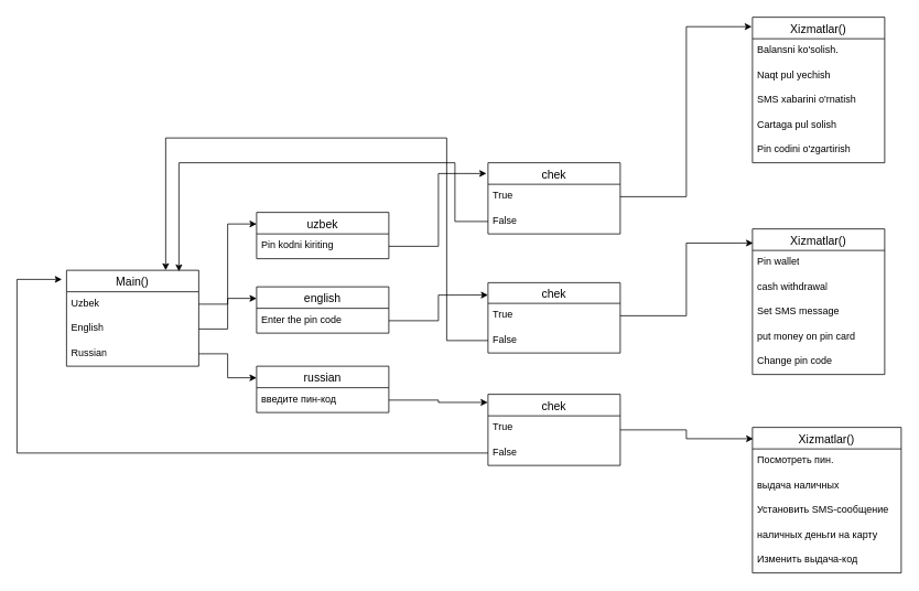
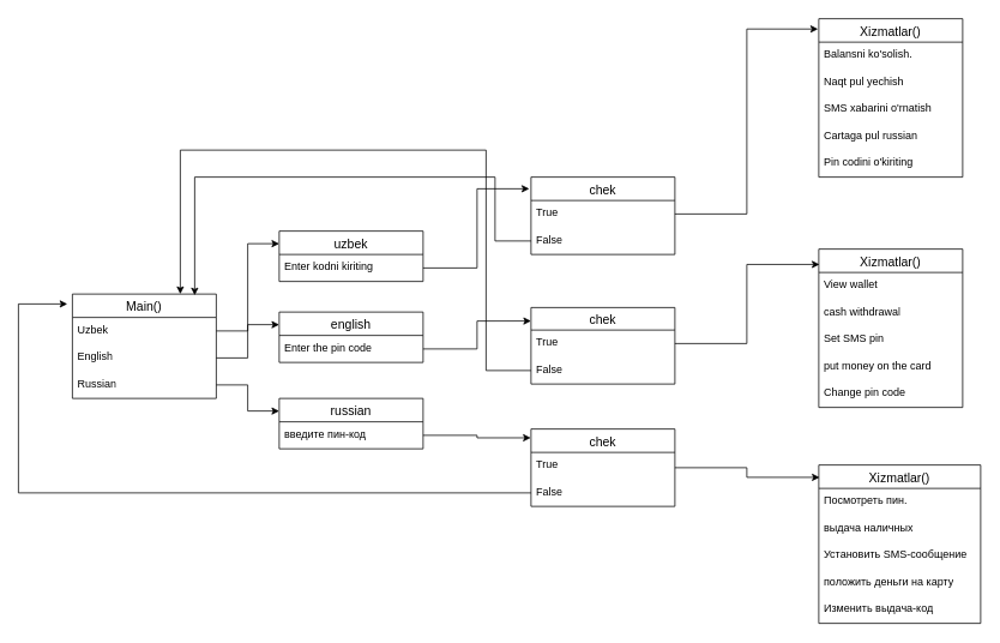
  <mxCell id="0" />
  <mxCell id="1" parent="0" />
  <mxCell id="2" value="Main()" style="swimlane;fontStyle=0;childLayout=stackLayout;horizontal=1;startSize=26;horizontalStack=0;resizeParent=1;resizeParentMax=0;resizeLast=0;collapsible=1;marginBottom=0;align=center;fontSize=14;" vertex="1" parent="1"><mxGeometry x="80" y="326" width="160" height="116" as="geometry" /></mxCell>
  <mxCell id="3" value="Uzbek" style="text;strokeColor=none;fillColor=none;spacingLeft=4;spacingRight=4;overflow=hidden;rotatable=0;points=[[0,0.5],[1,0.5]];portConstraint=eastwest;fontSize=12;whiteSpace=wrap;html=1;" vertex="1" parent="2"><mxGeometry y="26" width="160" height="30" as="geometry" /></mxCell>
  <mxCell id="4" value="English" style="text;strokeColor=none;fillColor=none;spacingLeft=4;spacingRight=4;overflow=hidden;rotatable=0;points=[[0,0.5],[1,0.5]];portConstraint=eastwest;fontSize=12;whiteSpace=wrap;html=1;" vertex="1" parent="2"><mxGeometry y="56" width="160" height="30" as="geometry" /></mxCell>
  <mxCell id="5" value="Russian" style="text;strokeColor=none;fillColor=none;spacingLeft=4;spacingRight=4;overflow=hidden;rotatable=0;points=[[0,0.5],[1,0.5]];portConstraint=eastwest;fontSize=12;whiteSpace=wrap;html=1;" vertex="1" parent="2"><mxGeometry y="86" width="160" height="30" as="geometry" /></mxCell>
  <mxCell id="6" value="uzbek" style="swimlane;fontStyle=0;childLayout=stackLayout;horizontal=1;startSize=26;horizontalStack=0;resizeParent=1;resizeParentMax=0;resizeLast=0;collapsible=1;marginBottom=0;align=center;fontSize=14;" vertex="1" parent="1"><mxGeometry x="310" y="256" width="160" height="56" as="geometry" /></mxCell>
- <mxCell id="7" value="Pin kodni kiriting&amp;nbsp;" style="text;strokeColor=none;fillColor=none;spacingLeft=4;spacingRight=4;overflow=hidden;rotatable=0;points=[[0,0.5],[1,0.5]];portConstraint=eastwest;fontSize=12;whiteSpace=wrap;html=1;" vertex="1" parent="6"><mxGeometry y="26" width="160" height="30" as="geometry" /></mxCell>
+ <mxCell id="7" value="Enter kodni kiriting&amp;nbsp;" style="text;strokeColor=none;fillColor=none;spacingLeft=4;spacingRight=4;overflow=hidden;rotatable=0;points=[[0,0.5],[1,0.5]];portConstraint=eastwest;fontSize=12;whiteSpace=wrap;html=1;" vertex="1" parent="6"><mxGeometry y="26" width="160" height="30" as="geometry" /></mxCell>
  <mxCell id="8" value="english" style="swimlane;fontStyle=0;childLayout=stackLayout;horizontal=1;startSize=26;horizontalStack=0;resizeParent=1;resizeParentMax=0;resizeLast=0;collapsible=1;marginBottom=0;align=center;fontSize=14;" vertex="1" parent="1"><mxGeometry x="310" y="346" width="160" height="56" as="geometry" /></mxCell>
  <mxCell id="9" value="Enter the pin code" style="text;strokeColor=none;fillColor=none;spacingLeft=4;spacingRight=4;overflow=hidden;rotatable=0;points=[[0,0.5],[1,0.5]];portConstraint=eastwest;fontSize=12;whiteSpace=wrap;html=1;" vertex="1" parent="8"><mxGeometry y="26" width="160" height="30" as="geometry" /></mxCell>
  <mxCell id="10" value="russian" style="swimlane;fontStyle=0;childLayout=stackLayout;horizontal=1;startSize=26;horizontalStack=0;resizeParent=1;resizeParentMax=0;resizeLast=0;collapsible=1;marginBottom=0;align=center;fontSize=14;" vertex="1" parent="1"><mxGeometry x="310" y="442" width="160" height="56" as="geometry" /></mxCell>
  <mxCell id="11" value="введите пин-код" style="text;strokeColor=none;fillColor=none;spacingLeft=4;spacingRight=4;overflow=hidden;rotatable=0;points=[[0,0.5],[1,0.5]];portConstraint=eastwest;fontSize=12;whiteSpace=wrap;html=1;" vertex="1" parent="10"><mxGeometry y="26" width="160" height="30" as="geometry" /></mxCell>
  <mxCell id="12" value="chek" style="swimlane;fontStyle=0;childLayout=stackLayout;horizontal=1;startSize=26;horizontalStack=0;resizeParent=1;resizeParentMax=0;resizeLast=0;collapsible=1;marginBottom=0;align=center;fontSize=14;" vertex="1" parent="1"><mxGeometry x="590" y="196" width="160" height="86" as="geometry" /></mxCell>
  <mxCell id="13" value="True" style="text;strokeColor=none;fillColor=none;spacingLeft=4;spacingRight=4;overflow=hidden;rotatable=0;points=[[0,0.5],[1,0.5]];portConstraint=eastwest;fontSize=12;whiteSpace=wrap;html=1;" vertex="1" parent="12"><mxGeometry y="26" width="160" height="30" as="geometry" /></mxCell>
  <mxCell id="14" value="False" style="text;strokeColor=none;fillColor=none;spacingLeft=4;spacingRight=4;overflow=hidden;rotatable=0;points=[[0,0.5],[1,0.5]];portConstraint=eastwest;fontSize=12;whiteSpace=wrap;html=1;" vertex="1" parent="12"><mxGeometry y="56" width="160" height="30" as="geometry" /></mxCell>
  <mxCell id="15" value="chek" style="swimlane;fontStyle=0;childLayout=stackLayout;horizontal=1;startSize=25;horizontalStack=0;resizeParent=1;resizeParentMax=0;resizeLast=0;collapsible=1;marginBottom=0;align=center;fontSize=14;" vertex="1" parent="1"><mxGeometry x="590" y="341" width="160" height="85" as="geometry" /></mxCell>
  <mxCell id="16" value="True" style="text;strokeColor=none;fillColor=none;spacingLeft=4;spacingRight=4;overflow=hidden;rotatable=0;points=[[0,0.5],[1,0.5]];portConstraint=eastwest;fontSize=12;whiteSpace=wrap;html=1;" vertex="1" parent="15"><mxGeometry y="25" width="160" height="30" as="geometry" /></mxCell>
  <mxCell id="17" value="False" style="text;strokeColor=none;fillColor=none;spacingLeft=4;spacingRight=4;overflow=hidden;rotatable=0;points=[[0,0.5],[1,0.5]];portConstraint=eastwest;fontSize=12;whiteSpace=wrap;html=1;" vertex="1" parent="15"><mxGeometry y="55" width="160" height="30" as="geometry" /></mxCell>
  <mxCell id="18" value="chek" style="swimlane;fontStyle=0;childLayout=stackLayout;horizontal=1;startSize=26;horizontalStack=0;resizeParent=1;resizeParentMax=0;resizeLast=0;collapsible=1;marginBottom=0;align=center;fontSize=14;" vertex="1" parent="1"><mxGeometry x="590" y="476" width="160" height="86" as="geometry" /></mxCell>
  <mxCell id="19" value="True" style="text;strokeColor=none;fillColor=none;spacingLeft=4;spacingRight=4;overflow=hidden;rotatable=0;points=[[0,0.5],[1,0.5]];portConstraint=eastwest;fontSize=12;whiteSpace=wrap;html=1;" vertex="1" parent="18"><mxGeometry y="26" width="160" height="30" as="geometry" /></mxCell>
  <mxCell id="20" value="False" style="text;strokeColor=none;fillColor=none;spacingLeft=4;spacingRight=4;overflow=hidden;rotatable=0;points=[[0,0.5],[1,0.5]];portConstraint=eastwest;fontSize=12;whiteSpace=wrap;html=1;" vertex="1" parent="18"><mxGeometry y="56" width="160" height="30" as="geometry" /></mxCell>
  <mxCell id="21" value="Xizmatlar()" style="swimlane;fontStyle=0;childLayout=stackLayout;horizontal=1;startSize=26;horizontalStack=0;resizeParent=1;resizeParentMax=0;resizeLast=0;collapsible=1;marginBottom=0;align=center;fontSize=14;" vertex="1" parent="1"><mxGeometry x="910" y="20" width="160" height="176" as="geometry" /></mxCell>
  <mxCell id="22" value="Balansni ko'solish." style="text;strokeColor=none;fillColor=none;spacingLeft=4;spacingRight=4;overflow=hidden;rotatable=0;points=[[0,0.5],[1,0.5]];portConstraint=eastwest;fontSize=12;whiteSpace=wrap;html=1;" vertex="1" parent="21"><mxGeometry y="26" width="160" height="30" as="geometry" /></mxCell>
  <mxCell id="23" value="Naqt pul yechish" style="text;strokeColor=none;fillColor=none;spacingLeft=4;spacingRight=4;overflow=hidden;rotatable=0;points=[[0,0.5],[1,0.5]];portConstraint=eastwest;fontSize=12;whiteSpace=wrap;html=1;" vertex="1" parent="21"><mxGeometry y="56" width="160" height="30" as="geometry" /></mxCell>
  <mxCell id="24" value="SMS xabarini o'rnatish&lt;span style=&quot;color: rgba(0, 0, 0, 0); font-family: monospace; font-size: 0px; text-wrap: nowrap;&quot;&gt;%3CmxGraphModel%3E%3Croot%3E%3CmxCell%20id%3D%220%22%2F%3E%3CmxCell%20id%3D%221%22%20parent%3D%220%22%2F%3E%3CmxCell%20id%3D%222%22%20value%3D%22Main()%22%20style%3D%22swimlane%3BfontStyle%3D0%3BchildLayout%3DstackLayout%3Bhorizontal%3D1%3BstartSize%3D26%3BhorizontalStack%3D0%3BresizeParent%3D1%3BresizeParentMax%3D0%3BresizeLast%3D0%3Bcollapsible%3D1%3BmarginBottom%3D0%3Balign%3Dcenter%3BfontSize%3D14%3B%22%20vertex%3D%221%22%20parent%3D%221%22%3E%3CmxGeometry%20x%3D%2250%22%20y%3D%22250%22%20width%3D%22160%22%20height%3D%22116%22%20as%3D%22geometry%22%2F%3E%3C%2FmxCell%3E%3CmxCell%20id%3D%223%22%20value%3D%22Uzbek%22%20style%3D%22text%3BstrokeColor%3Dnone%3BfillColor%3Dnone%3BspacingLeft%3D4%3BspacingRight%3D4%3Boverflow%3Dhidden%3Brotatable%3D0%3Bpoints%3D%5B%5B0%2C0.5%5D%2C%5B1%2C0.5%5D%5D%3BportConstraint%3Deastwest%3BfontSize%3D12%3BwhiteSpace%3Dwrap%3Bhtml%3D1%3B%22%20vertex%3D%221%22%20parent%3D%222%22%3E%3CmxGeometry%20y%3D%2226%22%20width%3D%22160%22%20height%3D%2230%22%20as%3D%22geometry%22%2F%3E%3C%2FmxCell%3E%3CmxCell%20id%3D%224%22%20value%3D%22English%22%20style%3D%22text%3BstrokeColor%3Dnone%3BfillColor%3Dnone%3BspacingLeft%3D4%3BspacingRight%3D4%3Boverflow%3Dhidden%3Brotatable%3D0%3Bpoints%3D%5B%5B0%2C0.5%5D%2C%5B1%2C0.5%5D%5D%3BportConstraint%3Deastwest%3BfontSize%3D12%3BwhiteSpace%3Dwrap%3Bhtml%3D1%3B%22%20vertex%3D%221%22%20parent%3D%222%22%3E%3CmxGeometry%20y%3D%2256%22%20width%3D%22160%22%20height%3D%2230%22%20as%3D%22geometry%22%2F%3E%3C%2FmxCell%3E%3CmxCell%20id%3D%225%22%20value%3D%22Russian%22%20style%3D%22text%3BstrokeColor%3Dnone%3BfillColor%3Dnone%3BspacingLeft%3D4%3BspacingRight%3D4%3Boverflow%3Dhidden%3Brotatable%3D0%3Bpoints%3D%5B%5B0%2C0.5%5D%2C%5B1%2C0.5%5D%5D%3BportConstraint%3Deastwest%3BfontSize%3D12%3BwhiteSpace%3Dwrap%3Bhtml%3D1%3B%22%20vertex%3D%221%22%20parent%3D%222%22%3E%3CmxGeometry%20y%3D%2286%22%20width%3D%22160%22%20height%3D%2230%22%20as%3D%22geometry%22%2F%3E%3C%2FmxCell%3E%3C%2Froot%3E%3C%2FmxGraphModel%3E&lt;/span&gt;" style="text;strokeColor=none;fillColor=none;spacingLeft=4;spacingRight=4;overflow=hidden;rotatable=0;points=[[0,0.5],[1,0.5]];portConstraint=eastwest;fontSize=12;whiteSpace=wrap;html=1;" vertex="1" parent="21"><mxGeometry y="86" width="160" height="30" as="geometry" /></mxCell>
- <mxCell id="25" value="Cartaga pul solish" style="text;strokeColor=none;fillColor=none;spacingLeft=4;spacingRight=4;overflow=hidden;rotatable=0;points=[[0,0.5],[1,0.5]];portConstraint=eastwest;fontSize=12;whiteSpace=wrap;html=1;" vertex="1" parent="21"><mxGeometry y="116" width="160" height="30" as="geometry" /></mxCell>
- <mxCell id="26" value="Pin codini o'zgartirish" style="text;strokeColor=none;fillColor=none;spacingLeft=4;spacingRight=4;overflow=hidden;rotatable=0;points=[[0,0.5],[1,0.5]];portConstraint=eastwest;fontSize=12;whiteSpace=wrap;html=1;" vertex="1" parent="21"><mxGeometry y="146" width="160" height="30" as="geometry" /></mxCell>
+ <mxCell id="25" value="Cartaga pul russian" style="text;strokeColor=none;fillColor=none;spacingLeft=4;spacingRight=4;overflow=hidden;rotatable=0;points=[[0,0.5],[1,0.5]];portConstraint=eastwest;fontSize=12;whiteSpace=wrap;html=1;" vertex="1" parent="21"><mxGeometry y="116" width="160" height="30" as="geometry" /></mxCell>
+ <mxCell id="26" value="Pin codini o'kiriting" style="text;strokeColor=none;fillColor=none;spacingLeft=4;spacingRight=4;overflow=hidden;rotatable=0;points=[[0,0.5],[1,0.5]];portConstraint=eastwest;fontSize=12;whiteSpace=wrap;html=1;" vertex="1" parent="21"><mxGeometry y="146" width="160" height="30" as="geometry" /></mxCell>
  <mxCell id="27" value="Xizmatlar()" style="swimlane;fontStyle=0;childLayout=stackLayout;horizontal=1;startSize=26;horizontalStack=0;resizeParent=1;resizeParentMax=0;resizeLast=0;collapsible=1;marginBottom=0;align=center;fontSize=14;" vertex="1" parent="1"><mxGeometry x="910" y="276" width="160" height="176" as="geometry" /></mxCell>
- <mxCell id="28" value="Pin wallet" style="text;strokeColor=none;fillColor=none;spacingLeft=4;spacingRight=4;overflow=hidden;rotatable=0;points=[[0,0.5],[1,0.5]];portConstraint=eastwest;fontSize=12;whiteSpace=wrap;html=1;" vertex="1" parent="27"><mxGeometry y="26" width="160" height="30" as="geometry" /></mxCell>
+ <mxCell id="28" value="View wallet" style="text;strokeColor=none;fillColor=none;spacingLeft=4;spacingRight=4;overflow=hidden;rotatable=0;points=[[0,0.5],[1,0.5]];portConstraint=eastwest;fontSize=12;whiteSpace=wrap;html=1;" vertex="1" parent="27"><mxGeometry y="26" width="160" height="30" as="geometry" /></mxCell>
  <mxCell id="29" value="cash withdrawal" style="text;strokeColor=none;fillColor=none;spacingLeft=4;spacingRight=4;overflow=hidden;rotatable=0;points=[[0,0.5],[1,0.5]];portConstraint=eastwest;fontSize=12;whiteSpace=wrap;html=1;" vertex="1" parent="27"><mxGeometry y="56" width="160" height="30" as="geometry" /></mxCell>
- <mxCell id="30" value="Set SMS message" style="text;strokeColor=none;fillColor=none;spacingLeft=4;spacingRight=4;overflow=hidden;rotatable=0;points=[[0,0.5],[1,0.5]];portConstraint=eastwest;fontSize=12;whiteSpace=wrap;html=1;" vertex="1" parent="27"><mxGeometry y="86" width="160" height="30" as="geometry" /></mxCell>
- <mxCell id="31" value="put money on pin card" style="text;strokeColor=none;fillColor=none;spacingLeft=4;spacingRight=4;overflow=hidden;rotatable=0;points=[[0,0.5],[1,0.5]];portConstraint=eastwest;fontSize=12;whiteSpace=wrap;html=1;" vertex="1" parent="27"><mxGeometry y="116" width="160" height="30" as="geometry" /></mxCell>
+ <mxCell id="30" value="Set SMS pin" style="text;strokeColor=none;fillColor=none;spacingLeft=4;spacingRight=4;overflow=hidden;rotatable=0;points=[[0,0.5],[1,0.5]];portConstraint=eastwest;fontSize=12;whiteSpace=wrap;html=1;" vertex="1" parent="27"><mxGeometry y="86" width="160" height="30" as="geometry" /></mxCell>
+ <mxCell id="31" value="put money on the card" style="text;strokeColor=none;fillColor=none;spacingLeft=4;spacingRight=4;overflow=hidden;rotatable=0;points=[[0,0.5],[1,0.5]];portConstraint=eastwest;fontSize=12;whiteSpace=wrap;html=1;" vertex="1" parent="27"><mxGeometry y="116" width="160" height="30" as="geometry" /></mxCell>
  <mxCell id="32" value="Change pin code" style="text;strokeColor=none;fillColor=none;spacingLeft=4;spacingRight=4;overflow=hidden;rotatable=0;points=[[0,0.5],[1,0.5]];portConstraint=eastwest;fontSize=12;whiteSpace=wrap;html=1;" vertex="1" parent="27"><mxGeometry y="146" width="160" height="30" as="geometry" /></mxCell>
  <mxCell id="33" value="Xizmatlar()" style="swimlane;fontStyle=0;childLayout=stackLayout;horizontal=1;startSize=26;horizontalStack=0;resizeParent=1;resizeParentMax=0;resizeLast=0;collapsible=1;marginBottom=0;align=center;fontSize=14;" vertex="1" parent="1"><mxGeometry x="910" y="516" width="180" height="176" as="geometry" /></mxCell>
  <mxCell id="34" value="Посмотреть пин." style="text;strokeColor=none;fillColor=none;spacingLeft=4;spacingRight=4;overflow=hidden;rotatable=0;points=[[0,0.5],[1,0.5]];portConstraint=eastwest;fontSize=12;whiteSpace=wrap;html=1;" vertex="1" parent="33"><mxGeometry y="26" width="180" height="30" as="geometry" /></mxCell>
  <mxCell id="35" value="выдача наличных" style="text;strokeColor=none;fillColor=none;spacingLeft=4;spacingRight=4;overflow=hidden;rotatable=0;points=[[0,0.5],[1,0.5]];portConstraint=eastwest;fontSize=12;whiteSpace=wrap;html=1;" vertex="1" parent="33"><mxGeometry y="56" width="180" height="30" as="geometry" /></mxCell>
  <mxCell id="36" value="Установить SMS-сообщение" style="text;strokeColor=none;fillColor=none;spacingLeft=4;spacingRight=4;overflow=hidden;rotatable=0;points=[[0,0.5],[1,0.5]];portConstraint=eastwest;fontSize=12;whiteSpace=wrap;html=1;" vertex="1" parent="33"><mxGeometry y="86" width="180" height="30" as="geometry" /></mxCell>
- <mxCell id="37" value="наличных деньги на карту" style="text;strokeColor=none;fillColor=none;spacingLeft=4;spacingRight=4;overflow=hidden;rotatable=0;points=[[0,0.5],[1,0.5]];portConstraint=eastwest;fontSize=12;whiteSpace=wrap;html=1;" vertex="1" parent="33"><mxGeometry y="116" width="180" height="30" as="geometry" /></mxCell>
+ <mxCell id="37" value="положить деньги на карту" style="text;strokeColor=none;fillColor=none;spacingLeft=4;spacingRight=4;overflow=hidden;rotatable=0;points=[[0,0.5],[1,0.5]];portConstraint=eastwest;fontSize=12;whiteSpace=wrap;html=1;" vertex="1" parent="33"><mxGeometry y="116" width="180" height="30" as="geometry" /></mxCell>
  <mxCell id="38" value="Изменить выдача-код" style="text;strokeColor=none;fillColor=none;spacingLeft=4;spacingRight=4;overflow=hidden;rotatable=0;points=[[0,0.5],[1,0.5]];portConstraint=eastwest;fontSize=12;whiteSpace=wrap;html=1;" vertex="1" parent="33"><mxGeometry y="146" width="180" height="30" as="geometry" /></mxCell>
  <mxCell id="39" style="edgeStyle=orthogonalEdgeStyle;rounded=0;orthogonalLoop=1;jettySize=auto;html=1;entryX=0;entryY=0.25;entryDx=0;entryDy=0;" edge="1" parent="1" source="3" target="6"><mxGeometry relative="1" as="geometry" /></mxCell>
  <mxCell id="40" style="edgeStyle=orthogonalEdgeStyle;rounded=0;orthogonalLoop=1;jettySize=auto;html=1;entryX=0;entryY=0.25;entryDx=0;entryDy=0;" edge="1" parent="1" source="4" target="8"><mxGeometry relative="1" as="geometry" /></mxCell>
  <mxCell id="41" style="edgeStyle=orthogonalEdgeStyle;rounded=0;orthogonalLoop=1;jettySize=auto;html=1;entryX=0;entryY=0.25;entryDx=0;entryDy=0;" edge="1" parent="1" source="5" target="10"><mxGeometry relative="1" as="geometry" /></mxCell>
  <mxCell id="42" style="edgeStyle=orthogonalEdgeStyle;rounded=0;orthogonalLoop=1;jettySize=auto;html=1;entryX=-0.012;entryY=0.151;entryDx=0;entryDy=0;entryPerimeter=0;" edge="1" parent="1" source="7" target="12"><mxGeometry relative="1" as="geometry" /></mxCell>
  <mxCell id="43" style="edgeStyle=orthogonalEdgeStyle;rounded=0;orthogonalLoop=1;jettySize=auto;html=1;entryX=0;entryY=0.176;entryDx=0;entryDy=0;entryPerimeter=0;" edge="1" parent="1" source="9" target="15"><mxGeometry relative="1" as="geometry" /></mxCell>
  <mxCell id="44" style="edgeStyle=orthogonalEdgeStyle;rounded=0;orthogonalLoop=1;jettySize=auto;html=1;entryX=-0.002;entryY=0.114;entryDx=0;entryDy=0;entryPerimeter=0;" edge="1" parent="1" source="11" target="18"><mxGeometry relative="1" as="geometry" /></mxCell>
  <mxCell id="45" style="edgeStyle=orthogonalEdgeStyle;rounded=0;orthogonalLoop=1;jettySize=auto;html=1;entryX=0.85;entryY=0.012;entryDx=0;entryDy=0;entryPerimeter=0;" edge="1" parent="1" source="14" target="2"><mxGeometry relative="1" as="geometry"><Array as="points"><mxPoint x="550" y="267" /><mxPoint x="550" y="196" /><mxPoint x="216" y="196" /></Array></mxGeometry></mxCell>
  <mxCell id="46" style="edgeStyle=orthogonalEdgeStyle;rounded=0;orthogonalLoop=1;jettySize=auto;html=1;entryX=0.75;entryY=0;entryDx=0;entryDy=0;" edge="1" parent="1" source="17" target="2"><mxGeometry relative="1" as="geometry"><Array as="points"><mxPoint x="540" y="411" /><mxPoint x="540" y="166" /><mxPoint x="200" y="166" /></Array></mxGeometry></mxCell>
  <mxCell id="47" style="edgeStyle=orthogonalEdgeStyle;rounded=0;orthogonalLoop=1;jettySize=auto;html=1;entryX=-0.035;entryY=0.095;entryDx=0;entryDy=0;entryPerimeter=0;" edge="1" parent="1" source="20" target="2"><mxGeometry relative="1" as="geometry"><Array as="points"><mxPoint x="20" y="547" /><mxPoint x="20" y="337" /></Array></mxGeometry></mxCell>
  <mxCell id="48" style="edgeStyle=orthogonalEdgeStyle;rounded=0;orthogonalLoop=1;jettySize=auto;html=1;entryX=-0.005;entryY=0.065;entryDx=0;entryDy=0;entryPerimeter=0;" edge="1" parent="1" source="13" target="21"><mxGeometry relative="1" as="geometry" /></mxCell>
  <mxCell id="49" style="edgeStyle=orthogonalEdgeStyle;rounded=0;orthogonalLoop=1;jettySize=auto;html=1;exitX=1;exitY=0.5;exitDx=0;exitDy=0;entryX=0.005;entryY=0.097;entryDx=0;entryDy=0;entryPerimeter=0;" edge="1" parent="1" source="16" target="27"><mxGeometry relative="1" as="geometry" /></mxCell>
  <mxCell id="50" style="edgeStyle=orthogonalEdgeStyle;rounded=0;orthogonalLoop=1;jettySize=auto;html=1;entryX=0.005;entryY=0.078;entryDx=0;entryDy=0;entryPerimeter=0;" edge="1" parent="1" source="18" target="33"><mxGeometry relative="1" as="geometry" /></mxCell>
